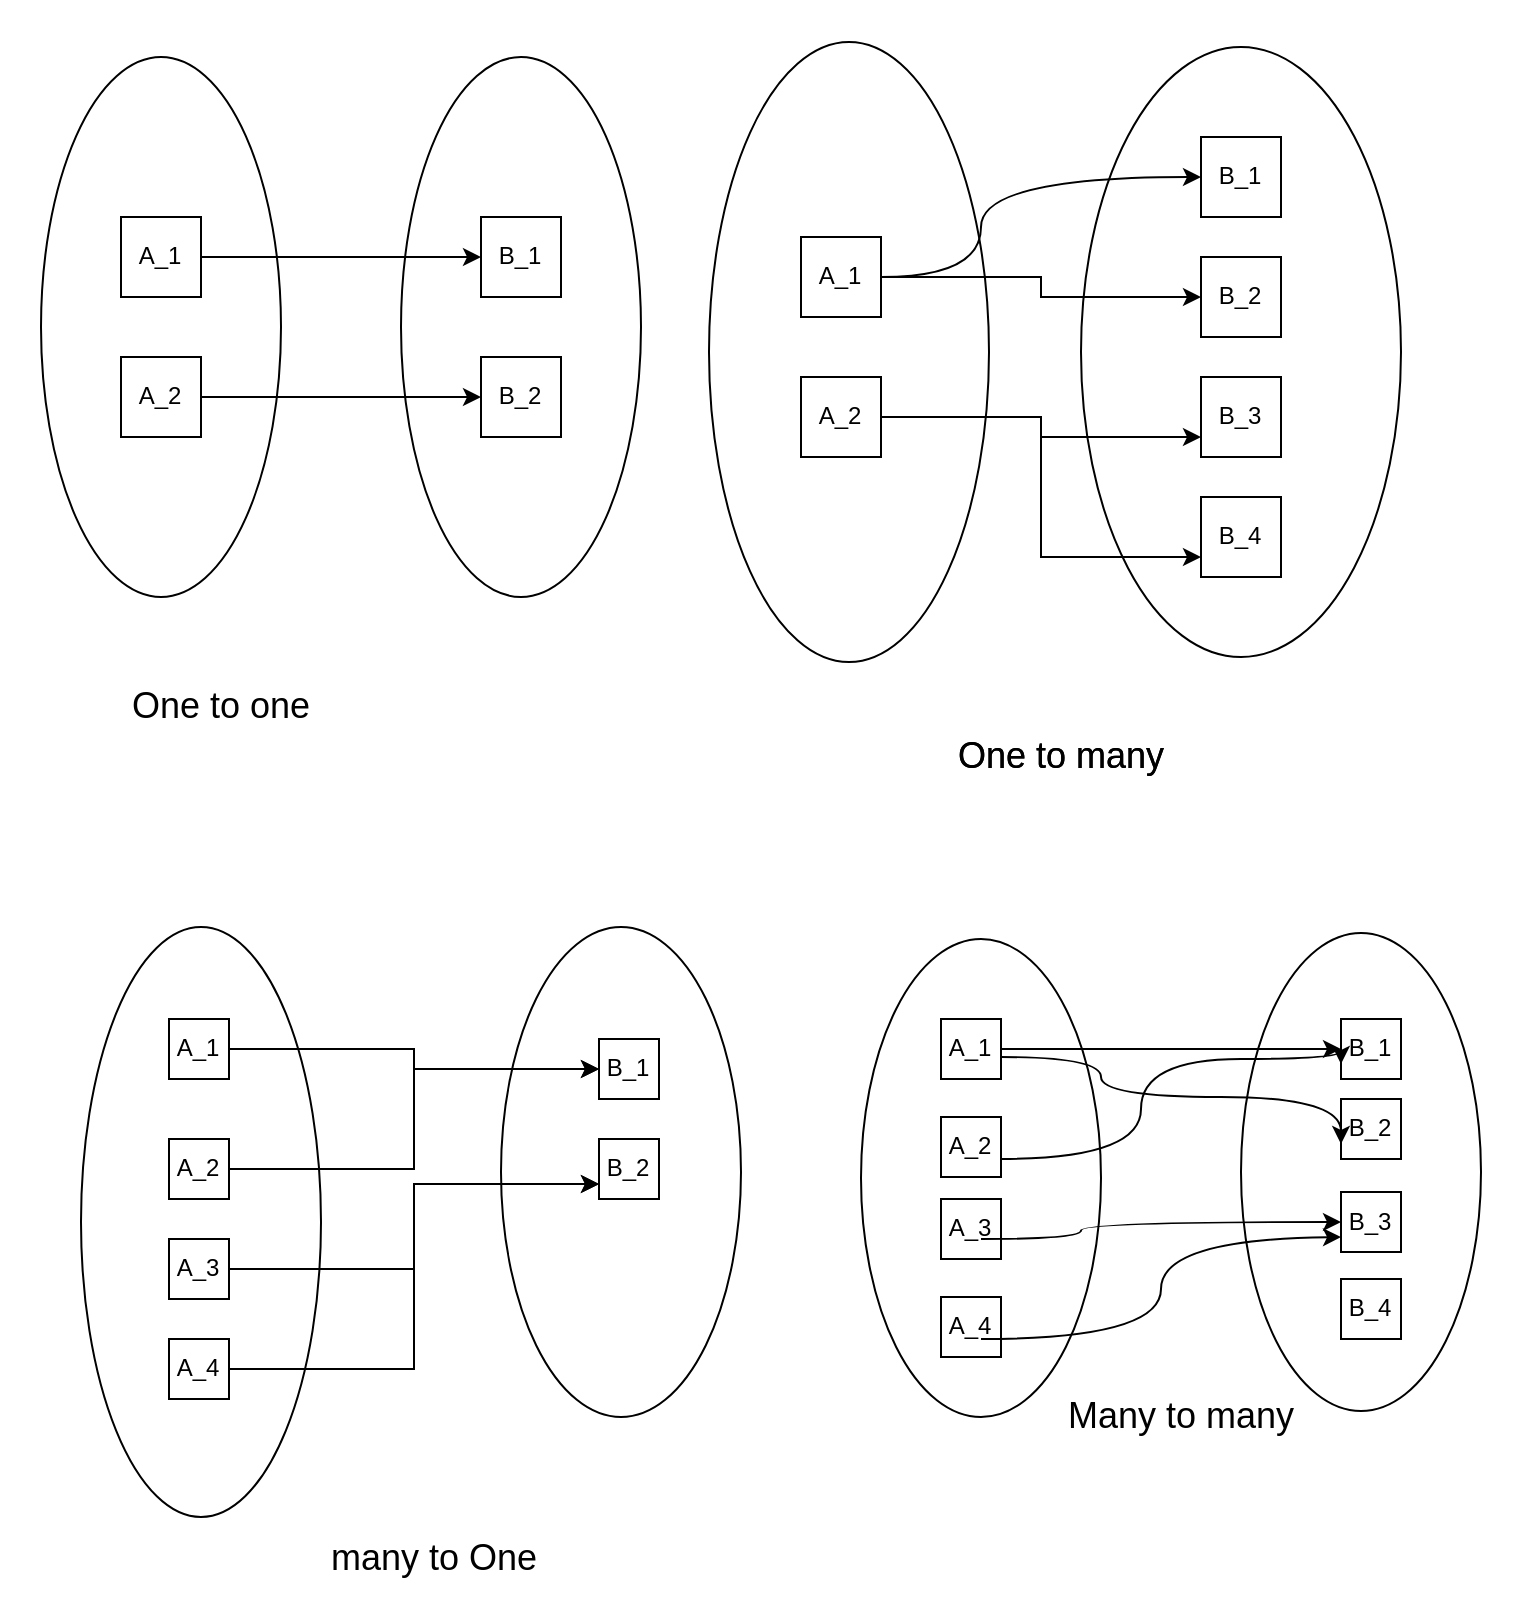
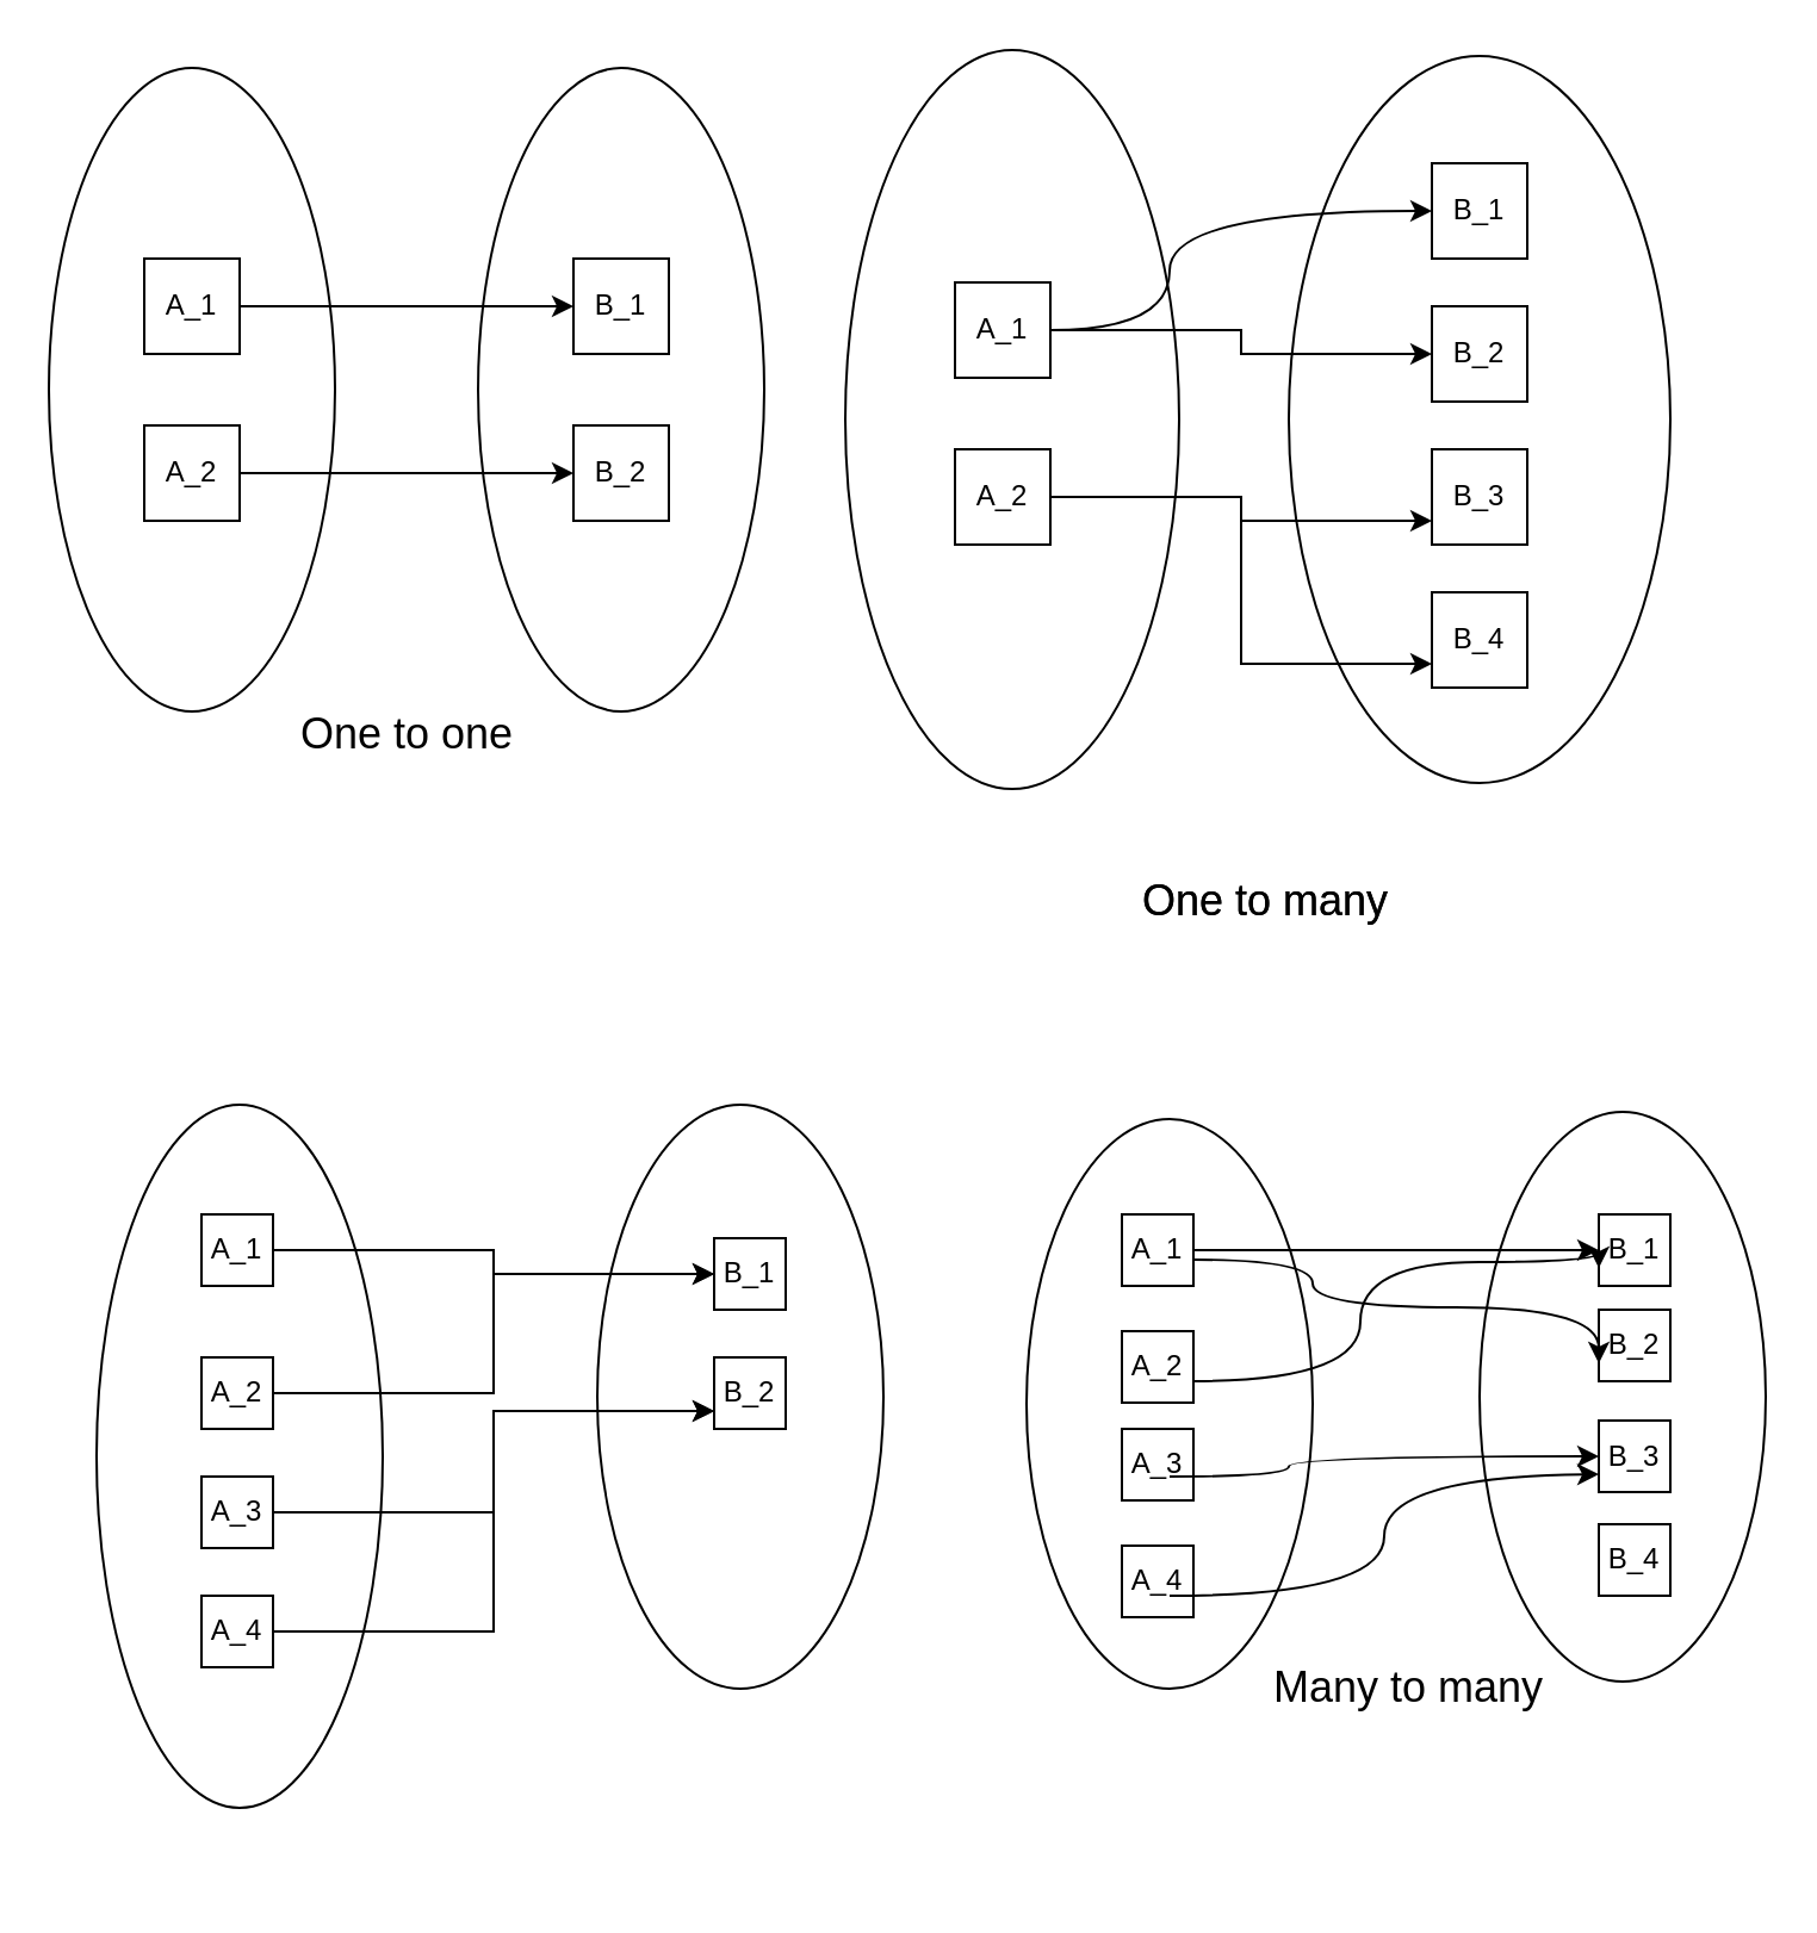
  <mxCell id="0" />
  <mxCell id="1" parent="0" />
  <mxCell id="2" value="&lt;br&gt;&lt;br&gt;&lt;br&gt;&lt;br&gt;A_2&amp;nbsp;" style="ellipse;whiteSpace=wrap;html=1;" vertex="1" parent="1"><mxGeometry x="20" y="28" width="120" height="270" as="geometry" /></mxCell>
- <mxCell id="3" value="B_5&lt;br&gt;&lt;br&gt;&lt;br&gt;&lt;br&gt;B_2" style="ellipse;whiteSpace=wrap;html=1;" vertex="1" parent="1"><mxGeometry x="200" y="28" width="120" height="270" as="geometry" /></mxCell>
+ <mxCell id="3" value="B_1&lt;br&gt;&lt;br&gt;&lt;br&gt;&lt;br&gt;B_2" style="ellipse;whiteSpace=wrap;html=1;" vertex="1" parent="1"><mxGeometry x="200" y="28" width="120" height="270" as="geometry" /></mxCell>
  <mxCell id="4" style="edgeStyle=orthogonalEdgeStyle;rounded=0;orthogonalLoop=1;jettySize=auto;html=1;exitX=1;exitY=0.5;exitDx=0;exitDy=0;entryX=0;entryY=0.5;entryDx=0;entryDy=0;" edge="1" parent="1" source="5" target="9"><mxGeometry relative="1" as="geometry" /></mxCell>
  <mxCell id="5" value="&lt;span&gt;A_1&lt;/span&gt;" style="rounded=0;whiteSpace=wrap;html=1;" vertex="1" parent="1"><mxGeometry x="60" y="108" width="40" height="40" as="geometry" /></mxCell>
  <mxCell id="6" style="edgeStyle=orthogonalEdgeStyle;rounded=0;orthogonalLoop=1;jettySize=auto;html=1;exitX=1;exitY=0.5;exitDx=0;exitDy=0;entryX=0;entryY=0.5;entryDx=0;entryDy=0;" edge="1" parent="1" source="7" target="8"><mxGeometry relative="1" as="geometry" /></mxCell>
  <mxCell id="7" value="&lt;span&gt;A_2&lt;/span&gt;" style="rounded=0;whiteSpace=wrap;html=1;" vertex="1" parent="1"><mxGeometry x="60" y="178" width="40" height="40" as="geometry" /></mxCell>
  <mxCell id="8" value="&lt;span&gt;B_2&lt;/span&gt;" style="rounded=0;whiteSpace=wrap;html=1;" vertex="1" parent="1"><mxGeometry x="240" y="178" width="40" height="40" as="geometry" /></mxCell>
  <mxCell id="9" value="&lt;span&gt;B_1&lt;/span&gt;" style="rounded=0;whiteSpace=wrap;html=1;" vertex="1" parent="1"><mxGeometry x="240" y="108" width="40" height="40" as="geometry" /></mxCell>
- <mxCell id="10" value="&lt;font style=&quot;font-size: 18px&quot;&gt;One to one&lt;/font&gt;" style="text;html=1;align=center;verticalAlign=middle;resizable=0;points=[];autosize=1;strokeColor=none;fillColor=none;" vertex="1" parent="1"><mxGeometry x="60" y="343" width="100" height="20" as="geometry" /></mxCell>
+ <mxCell id="10" value="&lt;font style=&quot;font-size: 18px&quot;&gt;One to one&lt;/font&gt;" style="text;html=1;align=center;verticalAlign=middle;resizable=0;points=[];autosize=1;strokeColor=none;fillColor=none;" vertex="1" parent="1"><mxGeometry x="120" y="298" width="100" height="20" as="geometry" /></mxCell>
  <mxCell id="11" value="" style="ellipse;whiteSpace=wrap;html=1;" vertex="1" parent="1"><mxGeometry x="540" y="23" width="160" height="305" as="geometry" /></mxCell>
  <mxCell id="12" value="&lt;span&gt;A_2&lt;/span&gt;" style="rounded=0;whiteSpace=wrap;html=1;" vertex="1" parent="1"><mxGeometry x="390" y="198" width="40" height="40" as="geometry" /></mxCell>
  <mxCell id="13" value="&lt;span&gt;B_2&lt;/span&gt;" style="rounded=0;whiteSpace=wrap;html=1;" vertex="1" parent="1"><mxGeometry x="600" y="128" width="40" height="40" as="geometry" /></mxCell>
  <mxCell id="14" value="&lt;span&gt;B_1&lt;/span&gt;" style="rounded=0;whiteSpace=wrap;html=1;" vertex="1" parent="1"><mxGeometry x="600" y="68" width="40" height="40" as="geometry" /></mxCell>
  <mxCell id="15" value="&lt;font style=&quot;font-size: 18px&quot;&gt;One to many&lt;/font&gt;" style="text;html=1;align=center;verticalAlign=middle;resizable=0;points=[];autosize=1;strokeColor=none;fillColor=none;" vertex="1" parent="1"><mxGeometry x="470" y="368" width="120" height="20" as="geometry" /></mxCell>
  <mxCell id="16" value="" style="ellipse;whiteSpace=wrap;html=1;" vertex="1" parent="1"><mxGeometry x="354" y="20.5" width="140" height="310" as="geometry" /></mxCell>
  <mxCell id="17" style="edgeStyle=orthogonalEdgeStyle;rounded=0;orthogonalLoop=1;jettySize=auto;html=1;fontSize=18;" edge="1" parent="1" source="18" target="13"><mxGeometry relative="1" as="geometry" /></mxCell>
  <mxCell id="18" value="&lt;span&gt;A_1&lt;/span&gt;" style="rounded=0;whiteSpace=wrap;html=1;" vertex="1" parent="1"><mxGeometry x="400" y="118" width="40" height="40" as="geometry" /></mxCell>
  <mxCell id="19" style="edgeStyle=orthogonalEdgeStyle;rounded=0;orthogonalLoop=1;jettySize=auto;html=1;entryX=0;entryY=0.75;entryDx=0;entryDy=0;fontSize=18;" edge="1" parent="1" source="21" target="23"><mxGeometry relative="1" as="geometry" /></mxCell>
  <mxCell id="20" style="edgeStyle=orthogonalEdgeStyle;rounded=0;orthogonalLoop=1;jettySize=auto;html=1;entryX=0;entryY=0.75;entryDx=0;entryDy=0;fontSize=18;" edge="1" parent="1" source="21" target="22"><mxGeometry relative="1" as="geometry" /></mxCell>
  <mxCell id="21" value="&lt;span&gt;A_2&lt;/span&gt;" style="rounded=0;whiteSpace=wrap;html=1;" vertex="1" parent="1"><mxGeometry x="400" y="188" width="40" height="40" as="geometry" /></mxCell>
  <mxCell id="22" value="&lt;span&gt;B_4&lt;/span&gt;" style="rounded=0;whiteSpace=wrap;html=1;" vertex="1" parent="1"><mxGeometry x="600" y="248" width="40" height="40" as="geometry" /></mxCell>
  <mxCell id="23" value="&lt;span&gt;B_3&lt;/span&gt;" style="rounded=0;whiteSpace=wrap;html=1;" vertex="1" parent="1"><mxGeometry x="600" y="188" width="40" height="40" as="geometry" /></mxCell>
  <mxCell id="24" value="" style="curved=1;endArrow=classic;html=1;rounded=0;fontSize=18;edgeStyle=orthogonalEdgeStyle;entryX=0;entryY=0.5;entryDx=0;entryDy=0;" edge="1" parent="1" target="14"><mxGeometry width="50" height="50" relative="1" as="geometry"><mxPoint x="440" y="138" as="sourcePoint" /><mxPoint x="490" y="88" as="targetPoint" /><Array as="points"><mxPoint x="490" y="138" /><mxPoint x="490" y="88" /></Array></mxGeometry></mxCell>
  <mxCell id="25" value="" style="ellipse;whiteSpace=wrap;html=1;fontSize=18;" vertex="1" parent="1"><mxGeometry x="40" y="463" width="120" height="295" as="geometry" /></mxCell>
  <mxCell id="26" value="" style="ellipse;whiteSpace=wrap;html=1;" vertex="1" parent="1"><mxGeometry x="250" y="463" width="120" height="245" as="geometry" /></mxCell>
  <mxCell id="27" style="edgeStyle=orthogonalEdgeStyle;rounded=0;orthogonalLoop=1;jettySize=auto;html=1;entryX=0;entryY=0.5;entryDx=0;entryDy=0;fontSize=18;" edge="1" parent="1" source="28" target="29"><mxGeometry relative="1" as="geometry" /></mxCell>
  <mxCell id="28" value="&lt;span&gt;A_1&lt;/span&gt;" style="rounded=0;whiteSpace=wrap;html=1;" vertex="1" parent="1"><mxGeometry x="84" y="509" width="30" height="30" as="geometry" /></mxCell>
  <mxCell id="29" value="&lt;span&gt;B_1&lt;/span&gt;" style="rounded=0;whiteSpace=wrap;html=1;" vertex="1" parent="1"><mxGeometry x="299" y="519" width="30" height="30" as="geometry" /></mxCell>
  <mxCell id="30" style="edgeStyle=orthogonalEdgeStyle;rounded=0;orthogonalLoop=1;jettySize=auto;html=1;entryX=0;entryY=0.75;entryDx=0;entryDy=0;fontSize=18;" edge="1" parent="1" source="31" target="36"><mxGeometry relative="1" as="geometry" /></mxCell>
  <mxCell id="31" value="&lt;span&gt;A_4&lt;/span&gt;" style="rounded=0;whiteSpace=wrap;html=1;" vertex="1" parent="1"><mxGeometry x="84" y="669" width="30" height="30" as="geometry" /></mxCell>
  <mxCell id="32" style="edgeStyle=orthogonalEdgeStyle;rounded=0;orthogonalLoop=1;jettySize=auto;html=1;entryX=0;entryY=0.75;entryDx=0;entryDy=0;fontSize=18;" edge="1" parent="1" source="33" target="36"><mxGeometry relative="1" as="geometry" /></mxCell>
  <mxCell id="33" value="&lt;span&gt;A_3&lt;/span&gt;" style="rounded=0;whiteSpace=wrap;html=1;" vertex="1" parent="1"><mxGeometry x="84" y="619" width="30" height="30" as="geometry" /></mxCell>
  <mxCell id="34" style="edgeStyle=orthogonalEdgeStyle;rounded=0;orthogonalLoop=1;jettySize=auto;html=1;entryX=0;entryY=0.5;entryDx=0;entryDy=0;fontSize=18;" edge="1" parent="1" source="35" target="29"><mxGeometry relative="1" as="geometry" /></mxCell>
  <mxCell id="35" value="&lt;span&gt;A_2&lt;/span&gt;" style="rounded=0;whiteSpace=wrap;html=1;" vertex="1" parent="1"><mxGeometry x="84" y="569" width="30" height="30" as="geometry" /></mxCell>
  <mxCell id="36" value="&lt;span&gt;B_2&lt;/span&gt;" style="rounded=0;whiteSpace=wrap;html=1;" vertex="1" parent="1"><mxGeometry x="299" y="569" width="30" height="30" as="geometry" /></mxCell>
  <mxCell id="37" value="&lt;font style=&quot;font-size: 18px&quot;&gt;One to many&lt;/font&gt;" style="text;html=1;align=center;verticalAlign=middle;resizable=0;points=[];autosize=1;strokeColor=none;fillColor=none;" vertex="1" parent="1"><mxGeometry x="470" y="368" width="120" height="20" as="geometry" /></mxCell>
- <mxCell id="38" value="&lt;font style=&quot;font-size: 18px&quot;&gt;many to&amp;nbsp;&lt;/font&gt;&lt;span style=&quot;font-size: 18px&quot;&gt;One&amp;nbsp;&lt;/span&gt;" style="text;html=1;align=center;verticalAlign=middle;resizable=0;points=[];autosize=1;strokeColor=none;fillColor=none;" vertex="1" parent="1"><mxGeometry x="159" y="769" width="120" height="20" as="geometry" /></mxCell>
  <mxCell id="39" value="" style="ellipse;whiteSpace=wrap;html=1;fontSize=18;" vertex="1" parent="1"><mxGeometry x="430" y="469" width="120" height="239" as="geometry" /></mxCell>
  <mxCell id="40" value="" style="ellipse;whiteSpace=wrap;html=1;fontSize=18;" vertex="1" parent="1"><mxGeometry x="620" y="466" width="120" height="239" as="geometry" /></mxCell>
  <mxCell id="41" style="edgeStyle=orthogonalEdgeStyle;rounded=0;orthogonalLoop=1;jettySize=auto;html=1;entryX=0;entryY=0.5;entryDx=0;entryDy=0;fontSize=18;" edge="1" parent="1" source="42" target="44"><mxGeometry relative="1" as="geometry" /></mxCell>
  <mxCell id="42" value="&lt;span&gt;A_1&lt;/span&gt;" style="rounded=0;whiteSpace=wrap;html=1;" vertex="1" parent="1"><mxGeometry x="470" y="509" width="30" height="30" as="geometry" /></mxCell>
  <mxCell id="43" value="&lt;span&gt;A_2&lt;/span&gt;" style="rounded=0;whiteSpace=wrap;html=1;" vertex="1" parent="1"><mxGeometry x="470" y="558" width="30" height="30" as="geometry" /></mxCell>
  <mxCell id="44" value="&lt;span&gt;B_1&lt;/span&gt;" style="rounded=0;whiteSpace=wrap;html=1;" vertex="1" parent="1"><mxGeometry x="670" y="509" width="30" height="30" as="geometry" /></mxCell>
  <mxCell id="45" value="&lt;span&gt;A_3&lt;/span&gt;" style="rounded=0;whiteSpace=wrap;html=1;" vertex="1" parent="1"><mxGeometry x="470" y="599" width="30" height="30" as="geometry" /></mxCell>
  <mxCell id="46" value="&lt;span&gt;A_4&lt;/span&gt;" style="rounded=0;whiteSpace=wrap;html=1;" vertex="1" parent="1"><mxGeometry x="470" y="648" width="30" height="30" as="geometry" /></mxCell>
  <mxCell id="47" value="&lt;span&gt;B_2&lt;/span&gt;" style="rounded=0;whiteSpace=wrap;html=1;" vertex="1" parent="1"><mxGeometry x="670" y="549" width="30" height="30" as="geometry" /></mxCell>
  <mxCell id="48" value="&lt;span&gt;B_3&lt;/span&gt;" style="rounded=0;whiteSpace=wrap;html=1;" vertex="1" parent="1"><mxGeometry x="670" y="595.5" width="30" height="30" as="geometry" /></mxCell>
  <mxCell id="49" value="&lt;span&gt;B_4&lt;/span&gt;" style="rounded=0;whiteSpace=wrap;html=1;" vertex="1" parent="1"><mxGeometry x="670" y="639" width="30" height="30" as="geometry" /></mxCell>
  <mxCell id="50" value="" style="curved=1;endArrow=classic;html=1;rounded=0;fontSize=18;edgeStyle=orthogonalEdgeStyle;entryX=0;entryY=0.75;entryDx=0;entryDy=0;" edge="1" parent="1" target="47"><mxGeometry width="50" height="50" relative="1" as="geometry"><mxPoint x="500" y="528" as="sourcePoint" /><mxPoint x="550" y="478" as="targetPoint" /><Array as="points"><mxPoint x="550" y="528" /><mxPoint x="550" y="548" /><mxPoint x="670" y="548" /></Array></mxGeometry></mxCell>
  <mxCell id="51" value="" style="curved=1;endArrow=classic;html=1;rounded=0;fontSize=18;edgeStyle=orthogonalEdgeStyle;entryX=0;entryY=0.75;entryDx=0;entryDy=0;" edge="1" parent="1" target="44"><mxGeometry width="50" height="50" relative="1" as="geometry"><mxPoint x="500" y="579" as="sourcePoint" /><mxPoint x="550" y="529" as="targetPoint" /><Array as="points"><mxPoint x="570" y="579" /><mxPoint x="570" y="529" /><mxPoint x="670" y="529" /></Array></mxGeometry></mxCell>
  <mxCell id="52" value="" style="curved=1;endArrow=classic;html=1;rounded=0;fontSize=18;edgeStyle=orthogonalEdgeStyle;entryX=0;entryY=0.5;entryDx=0;entryDy=0;" edge="1" parent="1" target="48"><mxGeometry width="50" height="50" relative="1" as="geometry"><mxPoint x="490" y="619" as="sourcePoint" /><mxPoint x="540" y="569" as="targetPoint" /><Array as="points"><mxPoint x="540" y="619" /><mxPoint x="540" y="611" /></Array></mxGeometry></mxCell>
  <mxCell id="53" value="" style="curved=1;endArrow=classic;html=1;rounded=0;fontSize=18;edgeStyle=orthogonalEdgeStyle;entryX=0;entryY=0.75;entryDx=0;entryDy=0;" edge="1" parent="1" target="48"><mxGeometry width="50" height="50" relative="1" as="geometry"><mxPoint x="490" y="669" as="sourcePoint" /><mxPoint x="540" y="619" as="targetPoint" /><Array as="points"><mxPoint x="580" y="669" /><mxPoint x="580" y="619" /></Array></mxGeometry></mxCell>
  <mxCell id="54" value="Many to many" style="text;html=1;align=center;verticalAlign=middle;resizable=0;points=[];autosize=1;strokeColor=none;fillColor=none;fontSize=18;" vertex="1" parent="1"><mxGeometry x="525" y="693" width="130" height="30" as="geometry" /></mxCell>
